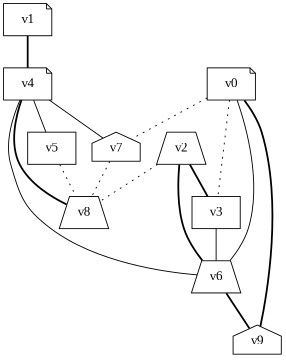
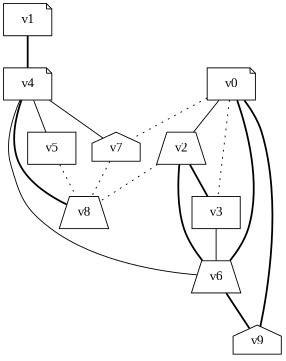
  graph {
    fontname="Liberation Serif"
    node [fontname="Liberation Serif" shape=note]
    edge [fontname="Liberation Serif" style=bold]
    v1
    v4
    v7 [shape=house]
    v8 [shape=trapezium]
    v5 [shape=box]
    v6 [shape=trapezium]
    v9 [shape=house]
    v2 [shape=trapezium]
    v3 [shape=box]
    v0
    v1 -- v4
    v4 -- v7 [style=solid]
    v4 -- v8
    v4 -- v5 [style=solid]
    v4 -- v6 [style=solid]
    v7 -- v8 [style=dotted]
    v5 -- v8 [style=dotted]
    v6 -- v9
    v2 -- v8 [style=dotted]
    v2 -- v6
    v2 -- v3
    v3 -- v6 [style=solid]
    v0 -- v7 [style=dotted]
-   v0 -- v6 [style=solid]
+   v0 -- v6
    v0 -- v9
+   v0 -- v2 [style=solid]
    v0 -- v3 [style=dotted]
  }
